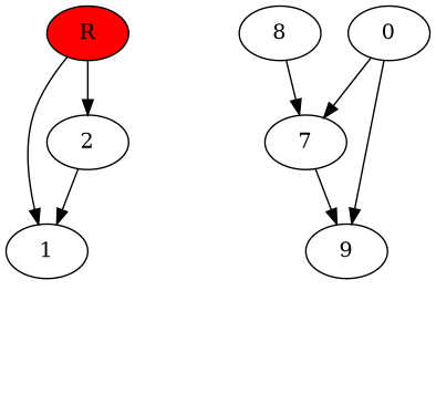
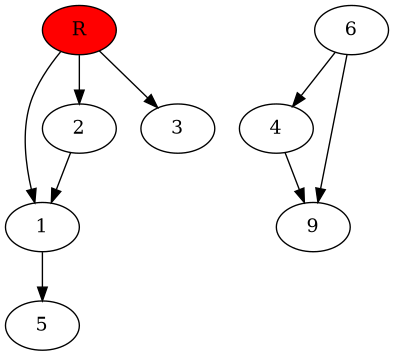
  digraph {
    1
-   6 [label=0]
-   7
+   5
+   6
+   7 [label=4]
    9
-   8
    R [fillcolor="#ff0000" style=filled]
    2
+   3
+   1 -> 5
    6 -> 7
    6 -> 9
    7 -> 9
-   8 -> 7
    R -> 1
    R -> 2
+   R -> 3
    2 -> 1
  }
